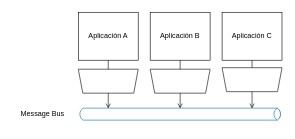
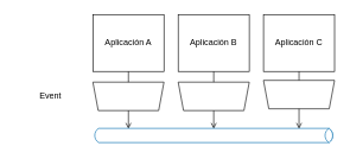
  <mxCell id="0" />
  <mxCell id="1" parent="0" />
  <mxCell id="2" value="" style="edgeStyle=none;html=1;endArrow=none;endFill=0;strokeColor=light-dark(#000000,#006EAF);fontColor=light-dark(#000000,#006EAF);" parent="1" source="3" target="5" edge="1"><mxGeometry relative="1" as="geometry" /></mxCell>
  <mxCell id="3" value="Aplicación A" style="rounded=0;whiteSpace=wrap;html=1;strokeColor=light-dark(#000000,#006EAF);fontColor=light-dark(#000000,#006EAF);fillColor=none;direction=south;" parent="1" vertex="1"><mxGeometry x="130" y="20" width="100" height="80" as="geometry" /></mxCell>
  <mxCell id="4" value="" style="edgeStyle=none;html=1;endArrow=open;endFill=0;strokeColor=light-dark(#000000,#006EAF);fontColor=light-dark(#000000,#006EAF);exitX=0.5;exitY=0;exitDx=0;exitDy=0;" parent="1" source="7" target="11" edge="1"><mxGeometry relative="1" as="geometry"><mxPoint x="560" y="64.194" as="targetPoint" /></mxGeometry></mxCell>
  <mxCell id="5" value="" style="verticalLabelPosition=middle;verticalAlign=middle;html=1;shape=trapezoid;perimeter=trapezoidPerimeter;whiteSpace=wrap;size=0.075;arcSize=10;flipV=1;labelPosition=center;align=center;rotation=-90;strokeColor=light-dark(#000000,#006EAF);fontColor=light-dark(#000000,#006EAF);fillColor=none;direction=north;" parent="1" vertex="1"><mxGeometry x="160" y="85" width="40" height="100" as="geometry" /></mxCell>
  <mxCell id="6" value="" style="edgeStyle=none;html=1;endArrow=none;endFill=0;strokeColor=light-dark(#000000,#006EAF);fontColor=light-dark(#000000,#006EAF);" parent="1" source="7" target="9" edge="1"><mxGeometry relative="1" as="geometry" /></mxCell>
  <mxCell id="7" value="" style="verticalLabelPosition=middle;verticalAlign=middle;html=1;shape=trapezoid;perimeter=trapezoidPerimeter;whiteSpace=wrap;size=0.075;arcSize=10;flipV=0;labelPosition=center;align=center;rotation=-90;strokeColor=light-dark(#000000,#006EAF);fontColor=light-dark(#000000,#006EAF);fillColor=none;direction=north;" parent="1" vertex="1"><mxGeometry x="280" y="85" width="40" height="100" as="geometry" /></mxCell>
  <mxCell id="8" value="" style="edgeStyle=none;html=1;endArrow=open;endFill=0;strokeColor=light-dark(#000000,#006EAF);fontColor=light-dark(#000000,#006EAF);" edge="1" parent="1" source="5" target="11"><mxGeometry relative="1" as="geometry"><mxPoint x="218" y="127" as="sourcePoint" /><mxPoint x="560" y="73" as="targetPoint" /></mxGeometry></mxCell>
  <mxCell id="9" value="Aplicación B" style="rounded=0;whiteSpace=wrap;html=1;strokeColor=light-dark(#000000,#006EAF);fontColor=light-dark(#000000,#006EAF);fillColor=none;direction=south;" parent="1" vertex="1"><mxGeometry x="250" y="20" width="100" height="80" as="geometry" /></mxCell>
  <mxCell id="10" value="Aplicación C" style="rounded=0;whiteSpace=wrap;html=1;strokeColor=light-dark(#000000,#006EAF);fontColor=light-dark(#000000,#006EAF);fillColor=none;direction=south;" vertex="1" parent="1"><mxGeometry x="370" y="20" width="100" height="80" as="geometry" /></mxCell>
  <mxCell id="11" value="" style="html=1;outlineConnect=0;fillColor=none;strokeColor=light-dark(#006EAF,#006EAF);gradientDirection=north;strokeWidth=1;shape=mxgraph.networks.bus;gradientColor=none;gradientDirection=north;fontColor=#ffffff;perimeter=backbonePerimeter;backboneSize=20;" vertex="1" parent="1"><mxGeometry x="130" y="170" width="340" height="40" as="geometry" /></mxCell>
  <mxCell id="12" value="" style="edgeStyle=none;html=1;endArrow=open;endFill=0;strokeColor=light-dark(#000000,#006EAF);fontColor=light-dark(#000000,#006EAF);exitX=0.5;exitY=0;exitDx=0;exitDy=0;" edge="1" parent="1" source="14" target="11"><mxGeometry relative="1" as="geometry"><mxPoint x="420" y="187.5" as="targetPoint" /></mxGeometry></mxCell>
  <mxCell id="13" value="" style="edgeStyle=none;html=1;endArrow=none;endFill=0;strokeColor=light-dark(#000000,#006EAF);fontColor=light-dark(#000000,#006EAF);" edge="1" parent="1" source="14"><mxGeometry relative="1" as="geometry"><mxPoint x="420" y="100" as="targetPoint" /></mxGeometry></mxCell>
  <mxCell id="14" value="" style="verticalLabelPosition=middle;verticalAlign=middle;html=1;shape=trapezoid;perimeter=trapezoidPerimeter;whiteSpace=wrap;size=0.075;arcSize=10;flipV=0;labelPosition=center;align=center;rotation=-90;strokeColor=light-dark(#000000,#006EAF);fontColor=light-dark(#000000,#006EAF);fillColor=none;direction=north;" vertex="1" parent="1"><mxGeometry x="400" y="82.5" width="40" height="100" as="geometry" /></mxCell>
- <mxCell id="15" value="Message Bus" style="text;html=1;align=center;verticalAlign=middle;resizable=0;points=[];autosize=1;strokeColor=none;fillColor=none;fontColor=light-dark(#000000,#006EAF);" vertex="1" parent="1"><mxGeometry x="20" y="175" width="100" height="30" as="geometry" /></mxCell>
+ <mxCell id="16" value="Event" style="text;html=1;align=center;verticalAlign=middle;resizable=0;points=[];autosize=1;strokeColor=none;fillColor=none;fontColor=light-dark(#000000,#006EAF);" vertex="1" parent="1"><mxGeometry x="45" y="120" width="50" height="30" as="geometry" /></mxCell>
